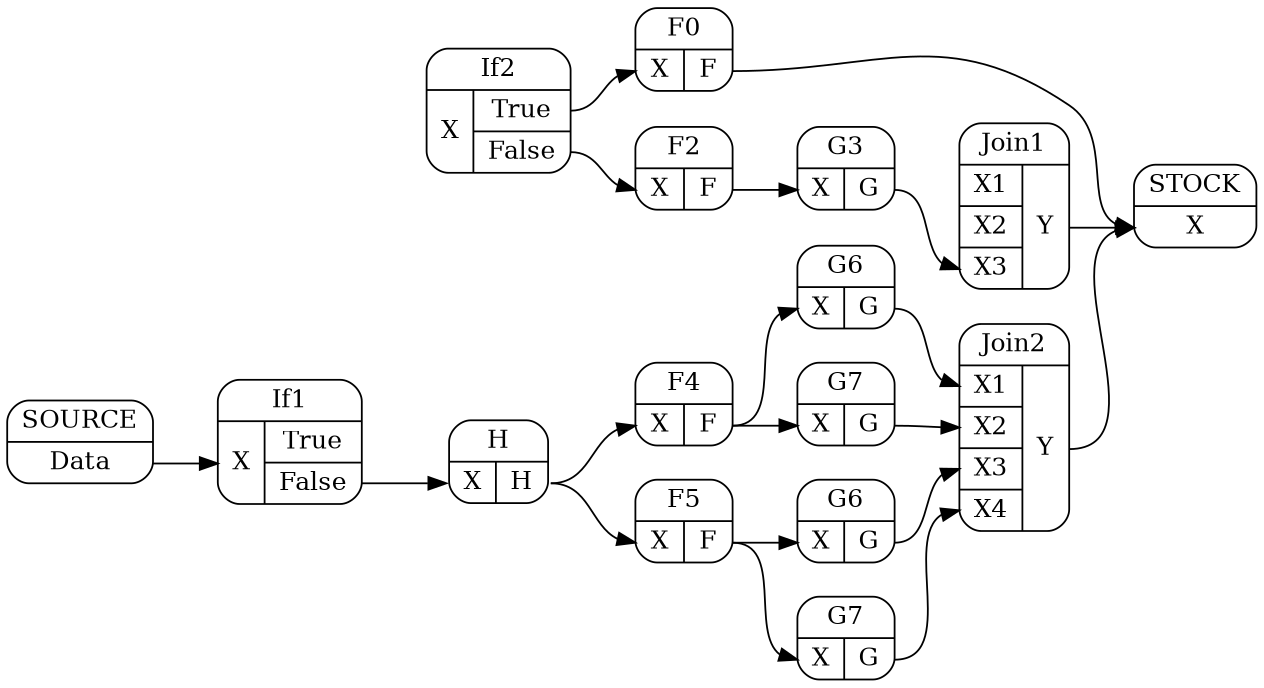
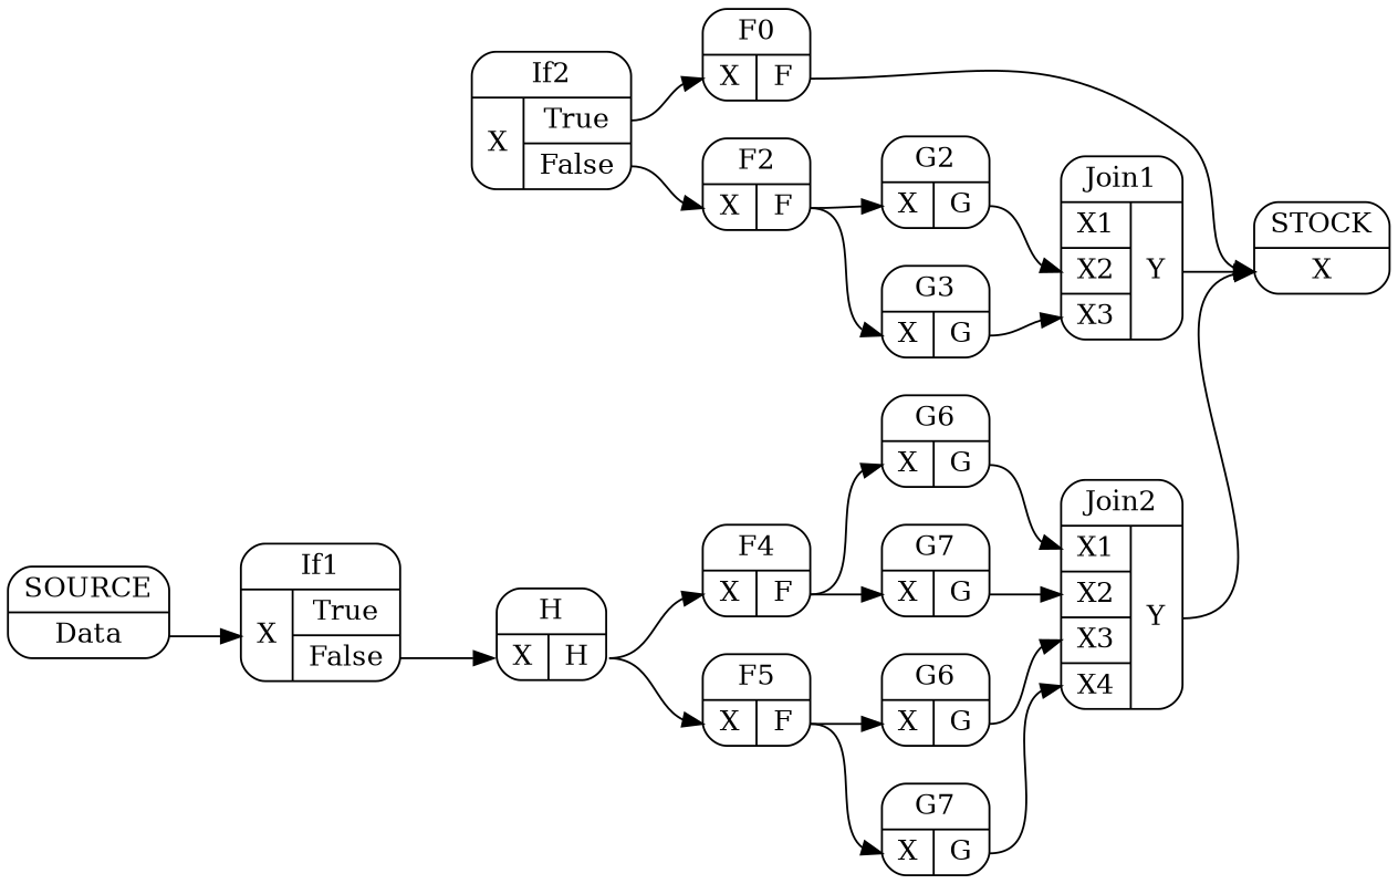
  digraph {
    rankdir=LR
    node [shape=Mrecord]
    edge [headport=x tailport=y]
    n1 [label="If2 | {{<x> X} | {<t> True | <f> False}}"]
    n2 [label="H | {{<x> X} | {<f> H}}"]
    n3 [label="F0 | {{<x> X} | {<y> F}}"]
    n4 [label="F2 | {{<x> X} | {<y> F}}"]
    n5 [label="F4 | {{<x> X} | {<y> F}}"]
    n6 [label="F5 | {{<x> X} | {<y> F}}"]
+   n7 [label="G2 | {{<x> X} | {<y> G}}"]
    n8 [label="G3 | {{<x> X} | {<y> G}}"]
    n9 [label="G6 | {{<x> X} | {<y> G}}"]
    n10 [label="G7 | {{<x> X} | {<y> G}}"]
    n11 [label="G6 | {{<x> X} | {<y> G}}"]
    n12 [label="G7 | {{<x> X} | {<y> G}}"]
    n13 [label="SOURCE | {{<d> Data}}"]
    n14 [label="Join1 | {{<x1> X1 | <x2> X2 | <x3> X3} | {<y> Y}}"]
    n15 [label="Join2 | {{<x1> X1 | <x2> X2 | <x3> X3 | <x4> X4} | {<y> Y}}"]
    n16 [label="STOCK | {{<x> X}}"]
    n17 [label="If1 | {{<x> X} | {<t> True | <f> False}}"]
    subgraph sub_1 {
      rank=same
      n1
      n2
    }
    subgraph sub_2 {
      rank=same
      n3
      n4
      n5
      n6
    }
    subgraph sub_3 {
      rank=same
+     n7
      n8
      n9
      n10
      n11
      n12
    }
    subgraph sub_4 {
      rank=source
      n13
    }
    subgraph sub_5 {
      rank=same
      n14
      n15
    }
    subgraph sub_6 {
      rank=sink
      n16
    }
    n1 -> n3 [tailport=t]
    n1 -> n4 [tailport=f]
    n2 -> n5 [tailport=f]
    n2 -> n6 [tailport=f]
    n3 -> n16
+   n4 -> n7
    n4 -> n8
    n5 -> n9
    n5 -> n10
    n6 -> n11
    n6 -> n12
+   n7 -> n14 [headport=x2]
    n8 -> n14 [headport=x3]
    n9 -> n15 [headport=x1]
    n10 -> n15 [headport=x2]
    n11 -> n15 [headport=x3]
    n12 -> n15 [headport=x4]
    n13 -> n17 [tailport=d]
    n14 -> n16
    n15 -> n16
    n17 -> n2 [tailport=f]
  }
